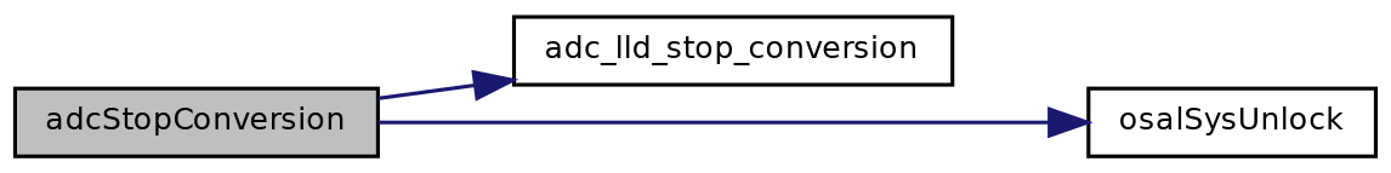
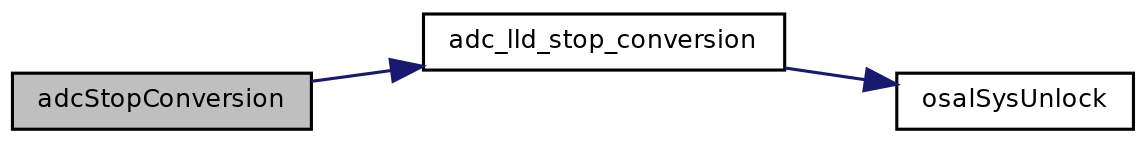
  digraph {
    rankdir=LR
    node [color=black fontname=Helvetica fontsize=8 shape=record]
    edge [color=midnightblue fontname=Helvetica fontsize=8 labelfontname=Helvetica labelfontsize=8 style=solid]
    n1 [fillcolor=grey75 fontcolor=black height=0.2 label=adcStopConversion style=filled width=0.4]
    n2 [height=0.2 label=adc_lld_stop_conversion width=0.4]
    n3 [height=0.2 label=osalSysUnlock width=0.4]
    n1 -> n2
-   n1 -> n3
+   n2 -> n3
  }
